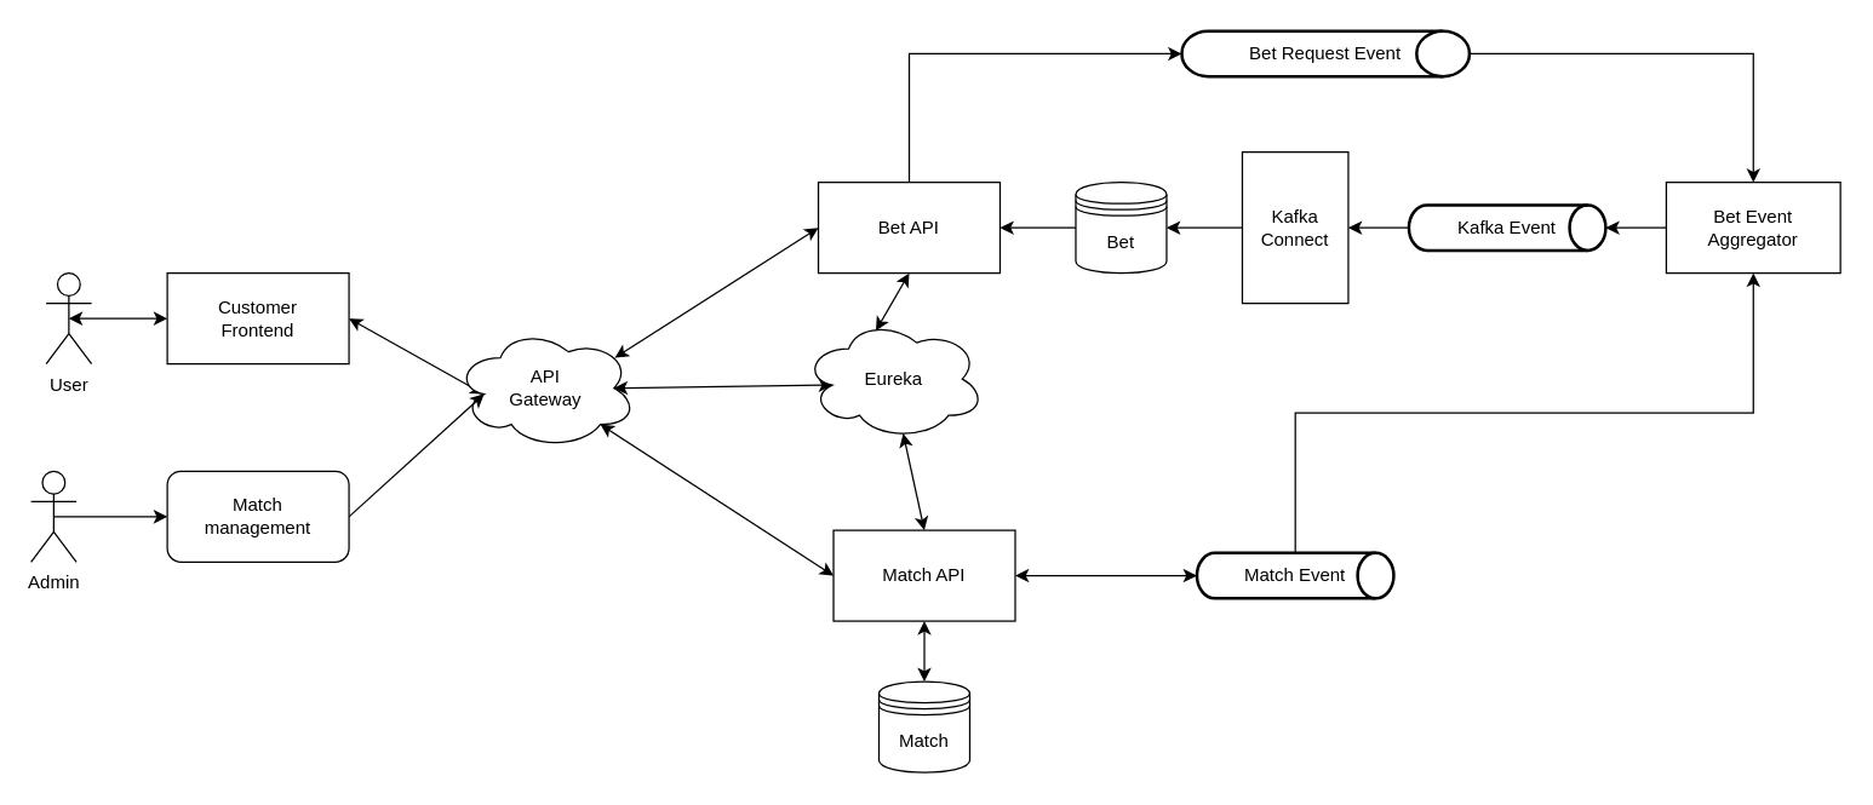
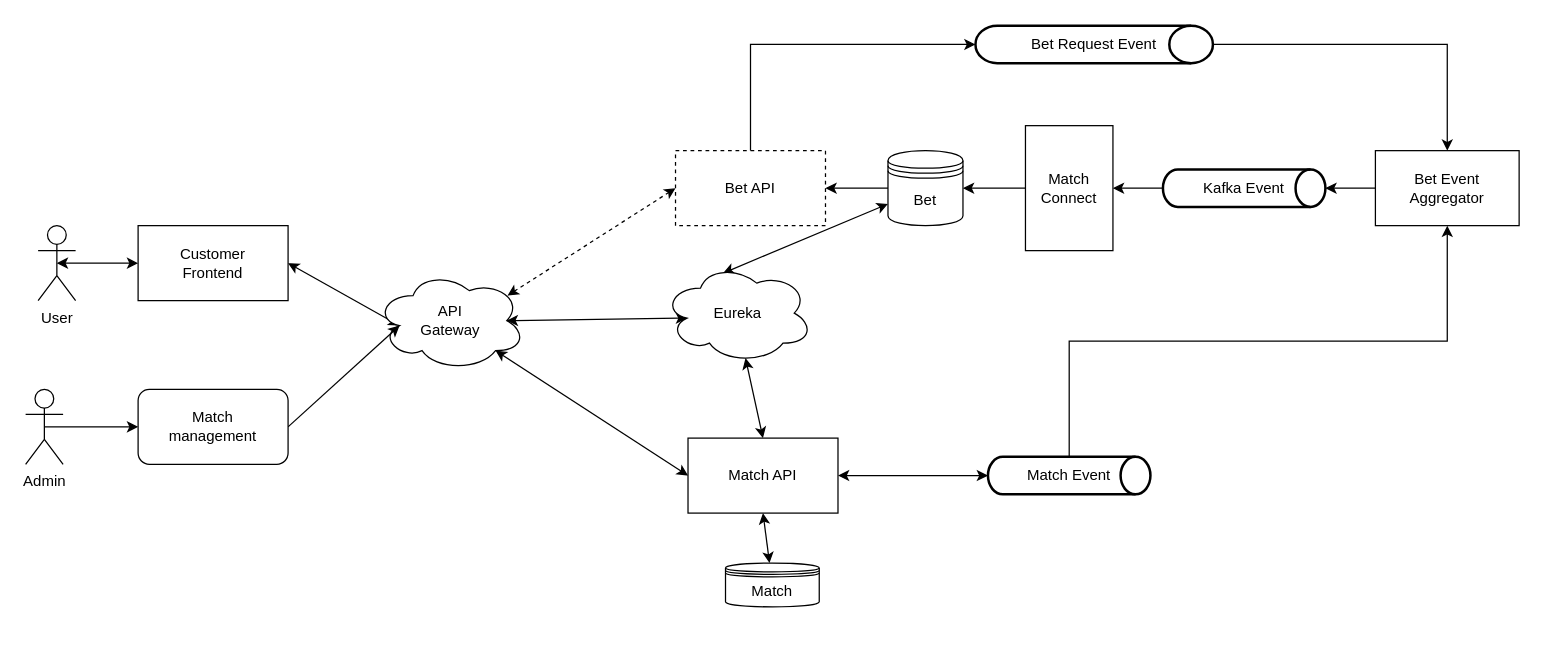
  <mxCell id="0" />
  <mxCell id="1" parent="0" />
  <mxCell id="2" style="rounded=0;orthogonalLoop=1;jettySize=auto;html=1;exitX=0.8;exitY=0.8;exitDx=0;exitDy=0;entryX=0;entryY=0.5;entryDx=0;entryDy=0;startArrow=classic;startFill=1;exitPerimeter=0;" parent="1" source="17" target="10" edge="1"><mxGeometry relative="1" as="geometry"><mxPoint x="490" y="285" as="sourcePoint" /></mxGeometry></mxCell>
- <mxCell id="3" style="rounded=0;orthogonalLoop=1;jettySize=auto;html=1;exitX=0.88;exitY=0.25;exitDx=0;exitDy=0;entryX=0;entryY=0.5;entryDx=0;entryDy=0;startArrow=classic;startFill=1;exitPerimeter=0;" parent="1" source="17" target="7" edge="1"><mxGeometry relative="1" as="geometry"><mxPoint x="490" y="235" as="sourcePoint" /></mxGeometry></mxCell>
+ <mxCell id="3" style="rounded=0;orthogonalLoop=1;jettySize=auto;html=1;exitX=0.88;exitY=0.25;exitDx=0;exitDy=0;entryX=0;entryY=0.5;entryDx=0;entryDy=0;startArrow=classic;startFill=1;exitPerimeter=0;dashed=1;" parent="1" source="17" target="7" edge="1"><mxGeometry relative="1" as="geometry"><mxPoint x="490" y="235" as="sourcePoint" /></mxGeometry></mxCell>
  <mxCell id="4" style="rounded=0;orthogonalLoop=1;jettySize=auto;html=1;exitX=1;exitY=0.5;exitDx=0;exitDy=0;startArrow=classic;startFill=1;entryX=0.16;entryY=0.55;entryDx=0;entryDy=0;entryPerimeter=0;" parent="1" source="5" target="17" edge="1"><mxGeometry relative="1" as="geometry"><mxPoint x="310" y="260" as="targetPoint" /></mxGeometry></mxCell>
  <mxCell id="5" value="Customer&lt;br&gt;Frontend" style="rounded=0;whiteSpace=wrap;html=1;" parent="1" vertex="1"><mxGeometry x="110" y="180" width="120" height="60" as="geometry" /></mxCell>
  <mxCell id="6" style="edgeStyle=orthogonalEdgeStyle;rounded=0;orthogonalLoop=1;jettySize=auto;html=1;exitX=0.5;exitY=0;exitDx=0;exitDy=0;entryX=0;entryY=0.5;entryDx=0;entryDy=0;entryPerimeter=0;startArrow=none;startFill=0;" parent="1" source="7" target="23" edge="1"><mxGeometry relative="1" as="geometry" /></mxCell>
- <mxCell id="7" value="Bet API" style="rounded=0;whiteSpace=wrap;html=1;" parent="1" vertex="1"><mxGeometry x="540" y="120" width="120" height="60" as="geometry" /></mxCell>
+ <mxCell id="7" value="Bet API" style="rounded=0;whiteSpace=wrap;html=1;dashed=1;" parent="1" vertex="1"><mxGeometry x="540" y="120" width="120" height="60" as="geometry" /></mxCell>
  <mxCell id="8" style="edgeStyle=none;rounded=0;orthogonalLoop=1;jettySize=auto;html=1;exitX=1;exitY=0.5;exitDx=0;exitDy=0;startArrow=classic;startFill=1;" edge="1" parent="1" source="10" target="27"><mxGeometry relative="1" as="geometry" /></mxCell>
  <mxCell id="9" style="edgeStyle=none;rounded=0;orthogonalLoop=1;jettySize=auto;html=1;exitX=0.5;exitY=1;exitDx=0;exitDy=0;startArrow=classic;startFill=1;" edge="1" parent="1" source="10" target="19"><mxGeometry relative="1" as="geometry" /></mxCell>
  <mxCell id="10" value="Match API" style="rounded=0;whiteSpace=wrap;html=1;" parent="1" vertex="1"><mxGeometry x="550" y="350" width="120" height="60" as="geometry" /></mxCell>
  <mxCell id="11" style="edgeStyle=orthogonalEdgeStyle;rounded=0;orthogonalLoop=1;jettySize=auto;html=1;exitX=0.5;exitY=0.5;exitDx=0;exitDy=0;exitPerimeter=0;entryX=0;entryY=0.5;entryDx=0;entryDy=0;startArrow=classic;startFill=1;" parent="1" source="12" target="5" edge="1"><mxGeometry relative="1" as="geometry" /></mxCell>
  <mxCell id="12" value="User" style="shape=umlActor;verticalLabelPosition=bottom;verticalAlign=top;html=1;outlineConnect=0;" parent="1" vertex="1"><mxGeometry x="30" y="180" width="30" height="60" as="geometry" /></mxCell>
  <mxCell id="13" style="edgeStyle=orthogonalEdgeStyle;rounded=0;orthogonalLoop=1;jettySize=auto;html=1;exitX=0;exitY=0.5;exitDx=0;exitDy=0;startArrow=none;startFill=0;" parent="1" source="18" target="7" edge="1"><mxGeometry relative="1" as="geometry"><mxPoint x="720" y="150" as="sourcePoint" /></mxGeometry></mxCell>
  <mxCell id="14" style="edgeStyle=orthogonalEdgeStyle;rounded=0;orthogonalLoop=1;jettySize=auto;html=1;exitX=0;exitY=0.5;exitDx=0;exitDy=0;entryX=1;entryY=0.5;entryDx=0;entryDy=0;startArrow=none;startFill=0;" parent="1" source="15" target="18" edge="1"><mxGeometry relative="1" as="geometry"><mxPoint x="780" y="150" as="targetPoint" /></mxGeometry></mxCell>
- <mxCell id="15" value="Kafka&lt;br&gt;Connect" style="rounded=0;whiteSpace=wrap;html=1;" parent="1" vertex="1"><mxGeometry x="820" y="100" width="70" height="100" as="geometry" /></mxCell>
+ <mxCell id="15" value="Match&lt;br&gt;Connect" style="rounded=0;whiteSpace=wrap;html=1;" parent="1" vertex="1"><mxGeometry x="820" y="100" width="70" height="100" as="geometry" /></mxCell>
  <mxCell id="16" style="edgeStyle=none;rounded=0;orthogonalLoop=1;jettySize=auto;html=1;exitX=0.875;exitY=0.5;exitDx=0;exitDy=0;exitPerimeter=0;entryX=0.16;entryY=0.55;entryDx=0;entryDy=0;entryPerimeter=0;startArrow=classic;startFill=1;" parent="1" source="17" target="34" edge="1"><mxGeometry relative="1" as="geometry" /></mxCell>
  <mxCell id="17" value="API&lt;br&gt;Gateway" style="ellipse;shape=cloud;whiteSpace=wrap;html=1;" parent="1" vertex="1"><mxGeometry x="300" y="216" width="120" height="80" as="geometry" /></mxCell>
  <mxCell id="18" value="Bet" style="shape=datastore;whiteSpace=wrap;html=1;" parent="1" vertex="1"><mxGeometry x="710" y="120" width="60" height="60" as="geometry" /></mxCell>
- <mxCell id="19" value="Match" style="shape=datastore;whiteSpace=wrap;html=1;" parent="1" vertex="1"><mxGeometry x="580" y="450" width="60" height="60" as="geometry" /></mxCell>
+ <mxCell id="19" value="Match" style="shape=datastore;whiteSpace=wrap;html=1;" parent="1" vertex="1"><mxGeometry x="580" y="450" width="75" height="35" as="geometry" /></mxCell>
  <mxCell id="20" style="edgeStyle=orthogonalEdgeStyle;rounded=0;orthogonalLoop=1;jettySize=auto;html=1;exitX=0;exitY=0.5;exitDx=0;exitDy=0;exitPerimeter=0;startArrow=none;startFill=0;" parent="1" source="21" target="15" edge="1"><mxGeometry relative="1" as="geometry" /></mxCell>
  <mxCell id="21" value="Kafka Event" style="strokeWidth=2;html=1;shape=mxgraph.flowchart.direct_data;whiteSpace=wrap;" parent="1" vertex="1"><mxGeometry x="930" y="135" width="130" height="30" as="geometry" /></mxCell>
  <mxCell id="22" style="edgeStyle=orthogonalEdgeStyle;rounded=0;orthogonalLoop=1;jettySize=auto;html=1;exitX=1;exitY=0.5;exitDx=0;exitDy=0;exitPerimeter=0;entryX=0.5;entryY=0;entryDx=0;entryDy=0;startArrow=none;startFill=0;" parent="1" source="23" target="25" edge="1"><mxGeometry relative="1" as="geometry" /></mxCell>
  <mxCell id="23" value="Bet Request Event" style="strokeWidth=2;html=1;shape=mxgraph.flowchart.direct_data;whiteSpace=wrap;" parent="1" vertex="1"><mxGeometry x="780" y="20" width="190" height="30" as="geometry" /></mxCell>
  <mxCell id="24" style="edgeStyle=orthogonalEdgeStyle;rounded=0;orthogonalLoop=1;jettySize=auto;html=1;exitX=0;exitY=0.5;exitDx=0;exitDy=0;entryX=1;entryY=0.5;entryDx=0;entryDy=0;entryPerimeter=0;startArrow=none;startFill=0;" parent="1" source="25" target="21" edge="1"><mxGeometry relative="1" as="geometry" /></mxCell>
  <mxCell id="25" value="Bet Event Aggregator" style="rounded=0;whiteSpace=wrap;html=1;" parent="1" vertex="1"><mxGeometry x="1100" y="120" width="115" height="60" as="geometry" /></mxCell>
  <mxCell id="26" style="edgeStyle=orthogonalEdgeStyle;rounded=0;orthogonalLoop=1;jettySize=auto;html=1;exitX=0.5;exitY=0;exitDx=0;exitDy=0;exitPerimeter=0;entryX=0.5;entryY=1;entryDx=0;entryDy=0;startArrow=none;startFill=0;" parent="1" source="27" target="25" edge="1"><mxGeometry relative="1" as="geometry" /></mxCell>
  <mxCell id="27" value="Match Event" style="strokeWidth=2;html=1;shape=mxgraph.flowchart.direct_data;whiteSpace=wrap;" parent="1" vertex="1"><mxGeometry x="790" y="365" width="130" height="30" as="geometry" /></mxCell>
  <mxCell id="28" style="rounded=0;orthogonalLoop=1;jettySize=auto;html=1;exitX=1;exitY=0.5;exitDx=0;exitDy=0;entryX=0.16;entryY=0.55;entryDx=0;entryDy=0;entryPerimeter=0;" edge="1" parent="1" source="29" target="17"><mxGeometry relative="1" as="geometry" /></mxCell>
  <mxCell id="29" value="Match &lt;br&gt;management" style="whiteSpace=wrap;html=1;rounded=1;" parent="1" vertex="1"><mxGeometry x="110" y="311" width="120" height="60" as="geometry" /></mxCell>
  <mxCell id="30" style="edgeStyle=orthogonalEdgeStyle;rounded=0;orthogonalLoop=1;jettySize=auto;html=1;exitX=0.5;exitY=0.5;exitDx=0;exitDy=0;exitPerimeter=0;" edge="1" parent="1" source="31" target="29"><mxGeometry relative="1" as="geometry" /></mxCell>
  <mxCell id="31" value="Admin" style="shape=umlActor;verticalLabelPosition=bottom;verticalAlign=top;html=1;outlineConnect=0;" parent="1" vertex="1"><mxGeometry x="20" y="311" width="30" height="60" as="geometry" /></mxCell>
- <mxCell id="32" style="edgeStyle=none;rounded=0;orthogonalLoop=1;jettySize=auto;html=1;exitX=0.4;exitY=0.1;exitDx=0;exitDy=0;exitPerimeter=0;entryX=0.5;entryY=1;entryDx=0;entryDy=0;startArrow=classic;startFill=1;" parent="1" source="34" target="7" edge="1"><mxGeometry relative="1" as="geometry" /></mxCell>
+ <mxCell id="32" style="edgeStyle=none;rounded=0;orthogonalLoop=1;jettySize=auto;html=1;exitX=0.4;exitY=0.1;exitDx=0;exitDy=0;exitPerimeter=0;startArrow=classic;startFill=1;" parent="1" source="34" target="18" edge="1"><mxGeometry relative="1" as="geometry" /></mxCell>
  <mxCell id="33" style="edgeStyle=none;rounded=0;orthogonalLoop=1;jettySize=auto;html=1;exitX=0.55;exitY=0.95;exitDx=0;exitDy=0;exitPerimeter=0;entryX=0.5;entryY=0;entryDx=0;entryDy=0;startArrow=classic;startFill=1;" parent="1" source="34" target="10" edge="1"><mxGeometry relative="1" as="geometry" /></mxCell>
  <mxCell id="34" value="Eureka" style="ellipse;shape=cloud;whiteSpace=wrap;html=1;" parent="1" vertex="1"><mxGeometry x="530" y="210" width="120" height="80" as="geometry" /></mxCell>
